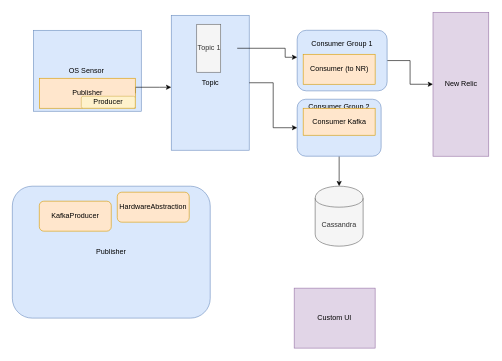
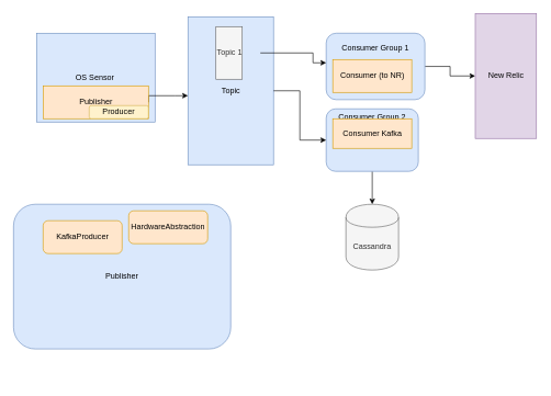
  <mxCell id="0" />
  <mxCell id="1" parent="0" />
  <mxCell id="2" value="" style="edgeStyle=orthogonalEdgeStyle;rounded=0;orthogonalLoop=1;jettySize=auto;html=1;" edge="1" parent="1" source="3" target="15"><mxGeometry relative="1" as="geometry" /></mxCell>
  <mxCell id="3" value="Consumer Group 2&lt;br&gt;&lt;br&gt;&lt;br&gt;&lt;br&gt;&lt;br&gt;&lt;br&gt;" style="rounded=1;whiteSpace=wrap;html=1;fillColor=#dae8fc;strokeColor=#6c8ebf;" vertex="1" parent="1"><mxGeometry x="495" y="165" width="140" height="95" as="geometry" /></mxCell>
  <mxCell id="4" value="" style="edgeStyle=orthogonalEdgeStyle;rounded=0;orthogonalLoop=1;jettySize=auto;html=1;" edge="1" parent="1" source="5" target="13"><mxGeometry relative="1" as="geometry" /></mxCell>
  <mxCell id="5" value="Consumer Group 1&lt;br&gt;&lt;br&gt;&lt;br&gt;&lt;br&gt;&lt;br&gt;" style="rounded=1;whiteSpace=wrap;html=1;fillColor=#dae8fc;strokeColor=#6c8ebf;" vertex="1" parent="1"><mxGeometry x="495" y="50" width="150" height="101" as="geometry" /></mxCell>
  <mxCell id="6" value="OS Sensor&amp;nbsp;" style="html=1;dashed=0;whitespace=wrap;fillColor=#dae8fc;strokeColor=#6c8ebf;" parent="1" vertex="1"><mxGeometry x="55" y="50" width="180" height="135" as="geometry" /></mxCell>
  <mxCell id="7" value="Topic" style="html=1;dashed=0;whitespace=wrap;fillColor=#dae8fc;strokeColor=#6c8ebf;" parent="1" vertex="1"><mxGeometry x="285" y="25" width="130" height="225" as="geometry" /></mxCell>
  <mxCell id="8" value="Topic 1" style="html=1;dashed=0;whitespace=wrap;direction=west;fillColor=#f5f5f5;strokeColor=#666666;fontColor=#333333;" parent="1" vertex="1"><mxGeometry x="327.5" y="40" width="40" height="80" as="geometry" /></mxCell>
  <mxCell id="9" value="" style="edgeStyle=orthogonalEdgeStyle;rounded=0;orthogonalLoop=1;jettySize=auto;html=1;exitX=1;exitY=0.5;exitDx=0;exitDy=0;" parent="1" source="10" edge="1"><mxGeometry relative="1" as="geometry"><mxPoint x="285" y="145" as="targetPoint" /><Array as="points"><mxPoint x="265" y="145" /><mxPoint x="265" y="145" /></Array></mxGeometry></mxCell>
  <mxCell id="10" value="Publisher" style="html=1;dashed=0;whitespace=wrap;fillColor=#ffe6cc;strokeColor=#d79b00;" parent="1" vertex="1"><mxGeometry x="65" y="130" width="160" height="50" as="geometry" /></mxCell>
  <mxCell id="11" value="Consumer (to NR)" style="html=1;dashed=0;whitespace=wrap;fillColor=#ffe6cc;strokeColor=#d79b00;" parent="1" vertex="1"><mxGeometry x="505" y="90" width="120" height="50" as="geometry" /></mxCell>
  <mxCell id="12" value="Consumer Kafka" style="html=1;dashed=0;whitespace=wrap;fillColor=#ffe6cc;strokeColor=#d79b00;" parent="1" vertex="1"><mxGeometry x="505" y="180" width="120" height="45" as="geometry" /></mxCell>
- <mxCell id="13" value="New Relic" style="html=1;dashed=0;whitespace=wrap;fillColor=#e1d5e7;strokeColor=#9673a6;" parent="1" vertex="1"><mxGeometry x="721.5" y="20" width="93" height="240" as="geometry" /></mxCell>
+ <mxCell id="13" value="New Relic" style="html=1;dashed=0;whitespace=wrap;fillColor=#e1d5e7;strokeColor=#9673a6;" parent="1" vertex="1"><mxGeometry x="721.5" y="20" width="93" height="190" as="geometry" /></mxCell>
  <mxCell id="14" value="" style="edgeStyle=orthogonalEdgeStyle;rounded=0;orthogonalLoop=1;jettySize=auto;html=1;" parent="1" edge="1"><mxGeometry relative="1" as="geometry"><mxPoint x="395" y="80" as="sourcePoint" /><mxPoint x="495" y="95" as="targetPoint" /><Array as="points"><mxPoint x="475" y="80" /><mxPoint x="475" y="95" /></Array></mxGeometry></mxCell>
  <mxCell id="15" value="Cassandra" style="shape=cylinder;whiteSpace=wrap;html=1;boundedLbl=1;backgroundOutline=1;fillColor=#f5f5f5;strokeColor=#666666;fontColor=#333333;" parent="1" vertex="1"><mxGeometry x="525" y="310" width="80" height="100" as="geometry" /></mxCell>
  <mxCell id="16" value="Publisher" style="rounded=1;whiteSpace=wrap;html=1;fillColor=#dae8fc;strokeColor=#6c8ebf;" parent="1" vertex="1"><mxGeometry x="20" y="310" width="330" height="220" as="geometry" /></mxCell>
  <mxCell id="17" value="KafkaProducer" style="rounded=1;whiteSpace=wrap;html=1;fillColor=#ffe6cc;strokeColor=#d79b00;" parent="1" vertex="1"><mxGeometry x="65" y="335" width="120" height="50" as="geometry" /></mxCell>
  <mxCell id="18" value="HardwareAbstraction" style="rounded=1;whiteSpace=wrap;html=1;fillColor=#ffe6cc;strokeColor=#d79b00;" parent="1" vertex="1"><mxGeometry x="195" y="320" width="120" height="50" as="geometry" /></mxCell>
  <mxCell id="19" value="Producer" style="rounded=1;whiteSpace=wrap;html=1;fillColor=#fff2cc;strokeColor=#d6b656;rotation=0;direction=west;" vertex="1" parent="1"><mxGeometry x="135" y="160" width="90" height="20" as="geometry" /></mxCell>
  <mxCell id="20" value="" style="edgeStyle=orthogonalEdgeStyle;rounded=0;orthogonalLoop=1;jettySize=auto;html=1;" edge="1" parent="1" source="7" target="3"><mxGeometry relative="1" as="geometry"><Array as="points" /><mxPoint x="395" y="145" as="sourcePoint" /><mxPoint x="555" y="180" as="targetPoint" /></mxGeometry></mxCell>
- <mxCell id="21" value="Custom UI" style="rounded=0;whiteSpace=wrap;html=1;fillColor=#e1d5e7;strokeColor=#9673a6;" vertex="1" parent="1"><mxGeometry x="490" y="480" width="135" height="100" as="geometry" /></mxCell>
